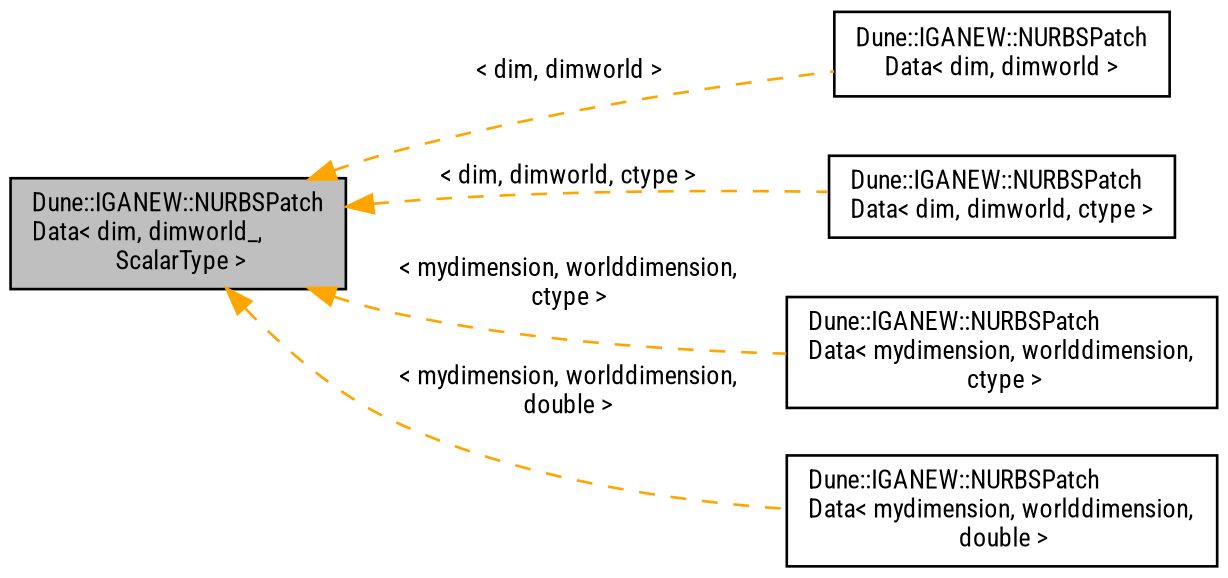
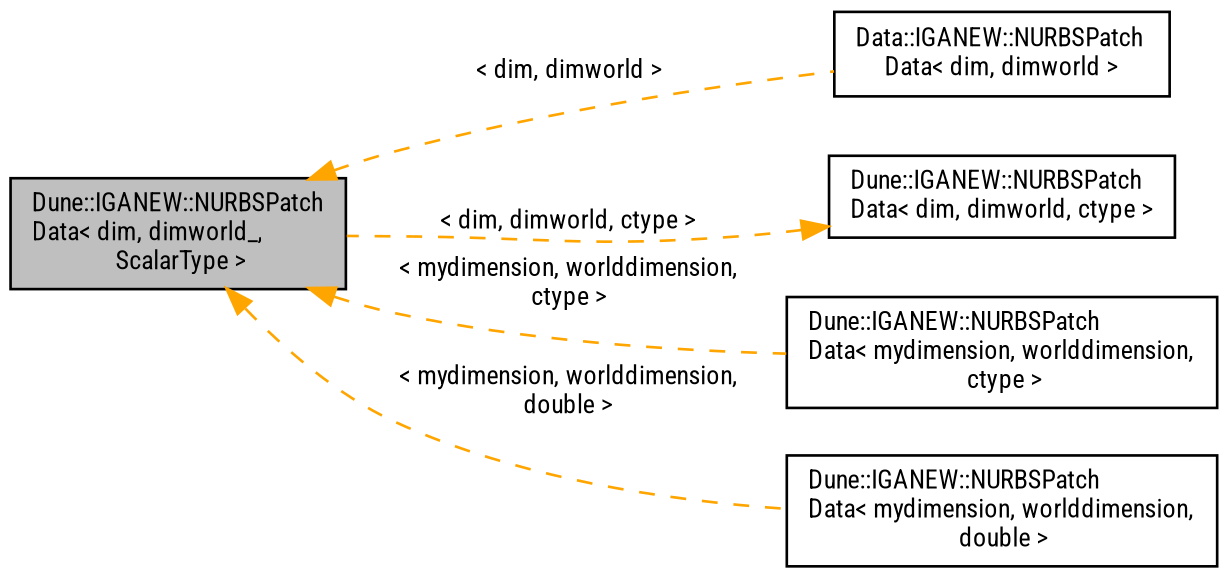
  digraph {
    fontname="Roboto Condensed"
    rankdir=LR
    node [color=black fillcolor=white fontname="Roboto Condensed" fontsize=10 shape=record style=filled]
    edge [color=orange dir=back fontname="Roboto Condensed" fontsize=10 labelfontname=Helvetica labelfontsize=10 style=dashed]
    n1 [fillcolor=grey75 fontcolor=black height=0.2 label="Dune::IGANEW::NURBSPatch\lData\< dim, dimworld_,\l ScalarType \>" width=0.4]
-   n2 [height=0.2 label="Dune::IGANEW::NURBSPatch\lData\< dim, dimworld \>" width=0.4]
+   n2 [height=0.2 label="Data::IGANEW::NURBSPatch\lData\< dim, dimworld \>" width=0.4]
    n3 [height=0.2 label="Dune::IGANEW::NURBSPatch\lData\< dim, dimworld, ctype \>" width=0.4]
    n4 [height=0.2 label="Dune::IGANEW::NURBSPatch\lData\< mydimension, worlddimension,\l ctype \>" width=0.4]
    n5 [height=0.2 label="Dune::IGANEW::NURBSPatch\lData\< mydimension, worlddimension,\l double \>" width=0.4]
    n1 -> n2 [label=" \< dim, dimworld \>"]
-   n1 -> n3 [label=" \< dim, dimworld, ctype \>"]
+   n3 -> n1 [label=" \< dim, dimworld, ctype \>"]
    n1 -> n4 [label=" \< mydimension, worlddimension,\l ctype \>"]
    n1 -> n5 [label=" \< mydimension, worlddimension,\l double \>"]
  }
